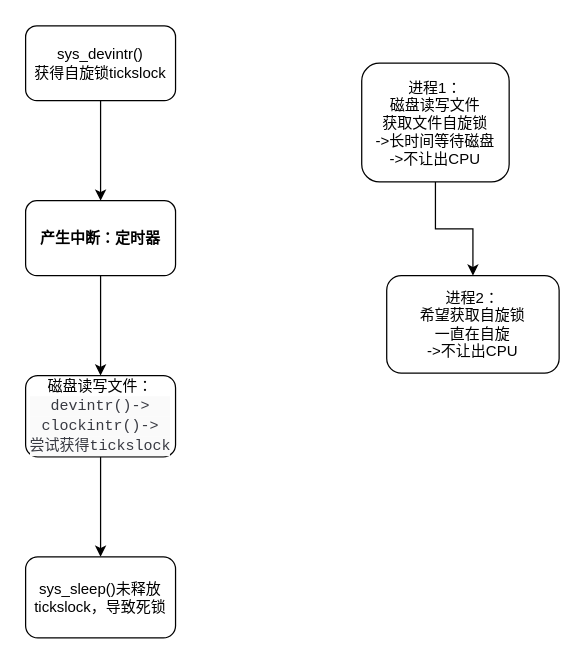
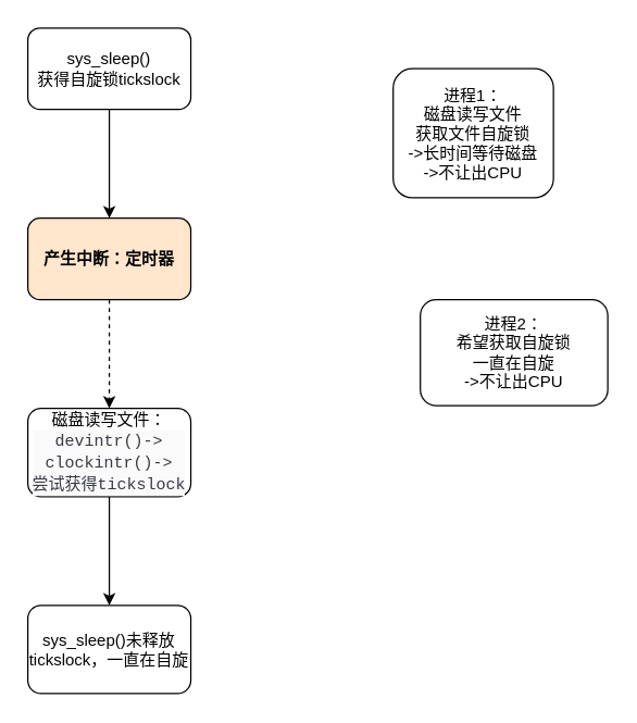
  <mxCell id="0" />
  <mxCell id="1" parent="0" />
  <mxCell id="2" value="" style="edgeStyle=orthogonalEdgeStyle;rounded=0;orthogonalLoop=1;jettySize=auto;html=1;" parent="1" source="3" target="5" edge="1"><mxGeometry relative="1" as="geometry" /></mxCell>
- <mxCell id="3" value="sys_devintr()&lt;br&gt;获得自旋锁tickslock" style="rounded=1;whiteSpace=wrap;html=1;" parent="1" vertex="1"><mxGeometry x="20" y="20" width="120" height="60" as="geometry" /></mxCell>
- <mxCell id="4" value="" style="edgeStyle=orthogonalEdgeStyle;rounded=0;orthogonalLoop=1;jettySize=auto;html=1;" parent="1" source="5" target="7" edge="1"><mxGeometry relative="1" as="geometry" /></mxCell>
- <mxCell id="5" value="&lt;b&gt;产生中断：定时器&lt;/b&gt;" style="rounded=1;whiteSpace=wrap;html=1;" parent="1" vertex="1"><mxGeometry x="20" y="160" width="120" height="60" as="geometry" /></mxCell>
+ <mxCell id="3" value="sys_sleep()&lt;br&gt;获得自旋锁tickslock" style="rounded=1;whiteSpace=wrap;html=1;" parent="1" vertex="1"><mxGeometry x="20" y="20" width="120" height="60" as="geometry" /></mxCell>
+ <mxCell id="4" value="" style="edgeStyle=orthogonalEdgeStyle;rounded=0;orthogonalLoop=1;jettySize=auto;html=1;dashed=1;" parent="1" source="5" target="7" edge="1"><mxGeometry relative="1" as="geometry" /></mxCell>
+ <mxCell id="5" value="&lt;b&gt;产生中断：定时器&lt;/b&gt;" style="rounded=1;whiteSpace=wrap;html=1;fillColor=#ffe6cc;" parent="1" vertex="1"><mxGeometry x="20" y="160" width="120" height="60" as="geometry" /></mxCell>
  <mxCell id="6" value="" style="edgeStyle=orthogonalEdgeStyle;rounded=0;orthogonalLoop=1;jettySize=auto;html=1;" parent="1" source="7" target="8" edge="1"><mxGeometry relative="1" as="geometry" /></mxCell>
  <mxCell id="7" value="磁盘读写文件：&lt;br&gt;&lt;div style=&quot;color: rgb(56, 58, 66); background-color: rgb(250, 250, 250); font-family: Consolas, &amp;quot;Courier New&amp;quot;, monospace; line-height: 16px;&quot;&gt;devintr()-&amp;gt;&lt;/div&gt;&lt;div style=&quot;color: rgb(56, 58, 66); background-color: rgb(250, 250, 250); font-family: Consolas, &amp;quot;Courier New&amp;quot;, monospace; line-height: 16px;&quot;&gt;clockintr()-&amp;gt;&lt;/div&gt;&lt;div style=&quot;color: rgb(56, 58, 66); background-color: rgb(250, 250, 250); font-family: Consolas, &amp;quot;Courier New&amp;quot;, monospace; line-height: 16px;&quot;&gt;尝试获得tickslock&lt;/div&gt;" style="rounded=1;whiteSpace=wrap;html=1;" parent="1" vertex="1"><mxGeometry x="20" y="300" width="120" height="65" as="geometry" /></mxCell>
- <mxCell id="8" value="sys_sleep()未释放tickslock，导致死锁" style="rounded=1;whiteSpace=wrap;html=1;" parent="1" vertex="1"><mxGeometry x="20" y="445" width="120" height="65" as="geometry" /></mxCell>
- <mxCell id="9" value="" style="edgeStyle=orthogonalEdgeStyle;rounded=0;orthogonalLoop=1;jettySize=auto;html=1;" edge="1" parent="1" source="10" target="11"><mxGeometry relative="1" as="geometry" /></mxCell>
+ <mxCell id="8" value="sys_sleep()未释放tickslock，一直在自旋" style="rounded=1;whiteSpace=wrap;html=1;" parent="1" vertex="1"><mxGeometry x="20" y="445" width="120" height="65" as="geometry" /></mxCell>
  <mxCell id="10" value="进程1：&lt;br&gt;磁盘读写文件&lt;br&gt;获取文件自旋锁&lt;br&gt;-&amp;gt;长时间等待磁盘&lt;br&gt;-&amp;gt;不让出CPU" style="rounded=1;whiteSpace=wrap;html=1;" vertex="1" parent="1"><mxGeometry x="289" y="50" width="118" height="95" as="geometry" /></mxCell>
  <mxCell id="11" value="进程2：&lt;br&gt;希望获取自旋锁&lt;br&gt;一直在自旋&lt;br&gt;-&amp;gt;不让出CPU" style="rounded=1;whiteSpace=wrap;html=1;" vertex="1" parent="1"><mxGeometry x="309" y="220" width="138" height="78" as="geometry" /></mxCell>
